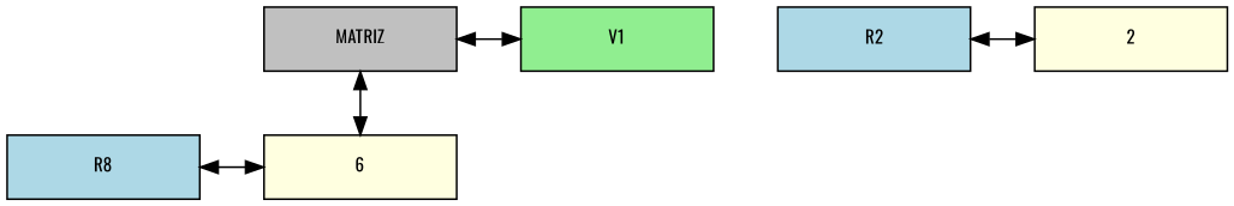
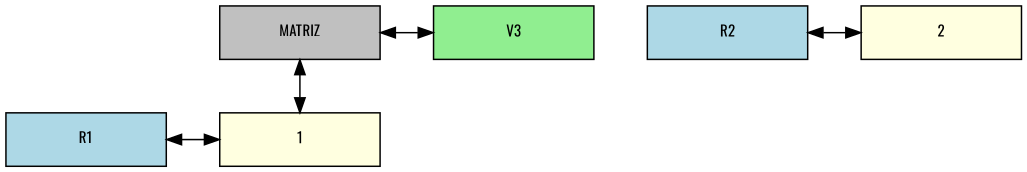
  digraph {
    fontname=Oswald
    nodesep=0.5
    rankdir=TB
    ranksep=0.5
    node [fillcolor=lightblue fixedsize=true fontname=Oswald fontsize=10 shape=box style=filled]
    edge [dir=both fontname=Oswald]
    n1 [fillcolor=gray height=0.5 label=MATRIZ width=1.5]
-   n2 [fillcolor=lightgreen height=0.5 label=V1 width=1.5]
-   n3 [height=0.5 label=R8 width=1.5]
-   n4 [fillcolor=lightyellow height=0.5 label=6 width=1.5]
+   n2 [fillcolor=lightgreen height=0.5 label=V3 width=1.5]
+   n3 [height=0.5 label=R1 width=1.5]
+   n4 [fillcolor=lightyellow height=0.5 label=1 width=1.5]
    n5 [height=0.5 label=R2 width=1.5]
    n6 [fillcolor=lightyellow height=0.5 label=2 width=1.5]
    subgraph sub_1 {
      rank=same
      n1
      n2
    }
    subgraph sub_2 {
      rank=same
      n3
      n4
    }
    subgraph sub_3 {
      rank=same
      n5
      n6
    }
    n1 -> n2
    n1 -> n4
    n3 -> n4
    n5 -> n6
  }
